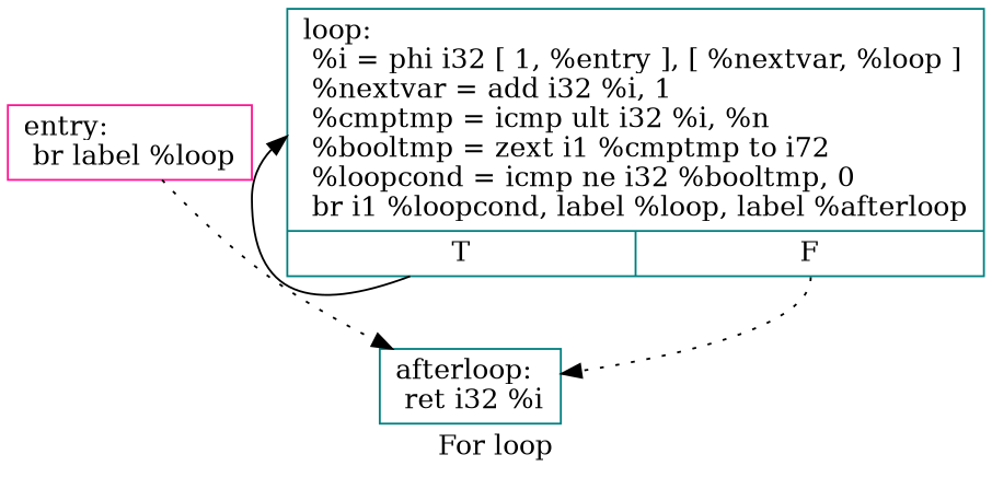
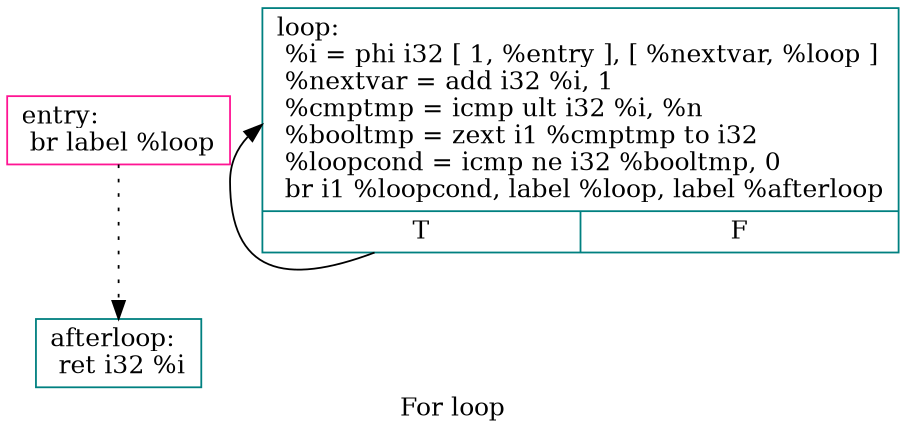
  digraph {
    label="For loop"
    node [color=teal shape=record]
    edge [style=dotted]
    n1 [color=deeppink label="{entry:\l  br label %loop\l}"]
    n2 [label="{afterloop:                                        \l  ret i32 %i\l}"]
-   n3 [label="{loop:                                             \l  %i = phi i32 [ 1, %entry ], [ %nextvar, %loop ]\l  %nextvar = add i32 %i, 1\l  %cmptmp = icmp ult i32 %i, %n\l  %booltmp = zext i1 %cmptmp to i72\l  %loopcond = icmp ne i32 %booltmp, 0\l  br i1 %loopcond, label %loop, label %afterloop\l|{<s0>T|<s1>F}}"]
+   n3 [label="{loop:                                             \l  %i = phi i32 [ 1, %entry ], [ %nextvar, %loop ]\l  %nextvar = add i32 %i, 1\l  %cmptmp = icmp ult i32 %i, %n\l  %booltmp = zext i1 %cmptmp to i32\l  %loopcond = icmp ne i32 %booltmp, 0\l  br i1 %loopcond, label %loop, label %afterloop\l|{<s0>T|<s1>F}}"]
    n1 -> n2
-   n3 -> n2 [tailport=s1]
    n3 -> n3 [style=solid tailport=s0]
  }
